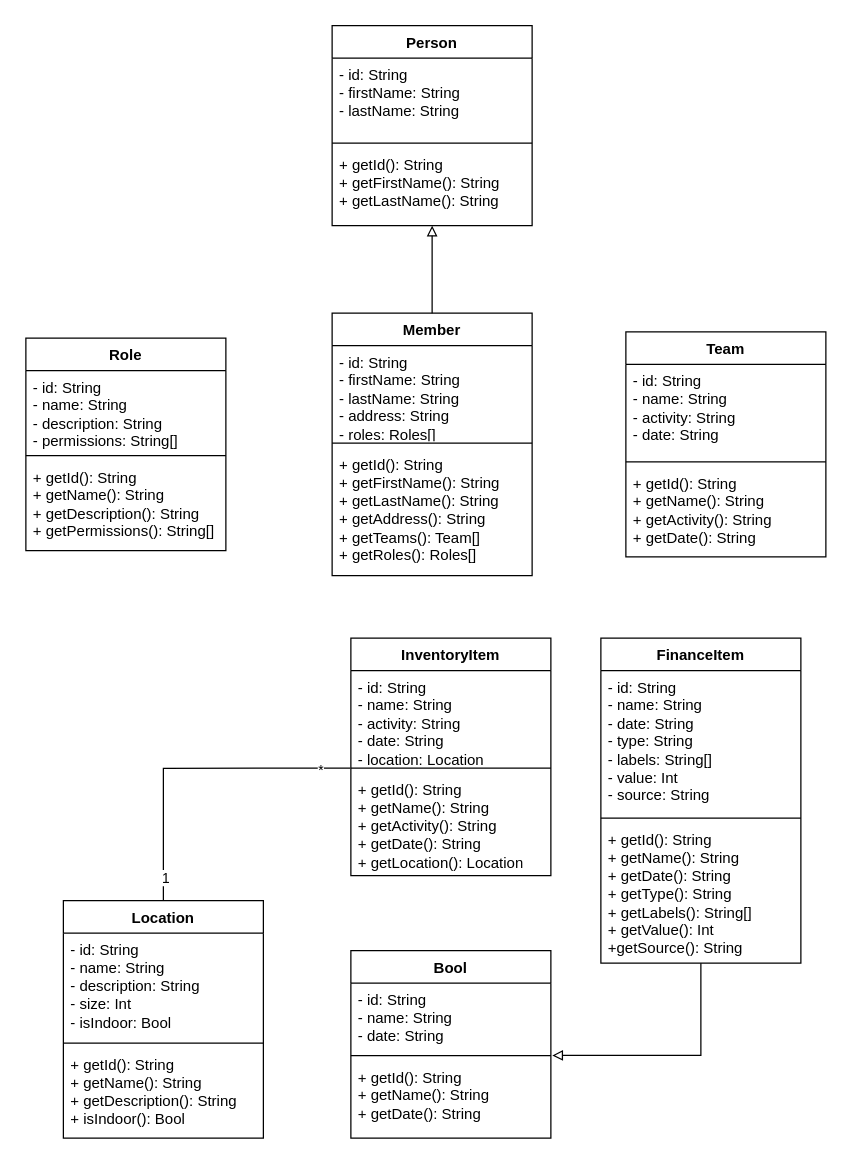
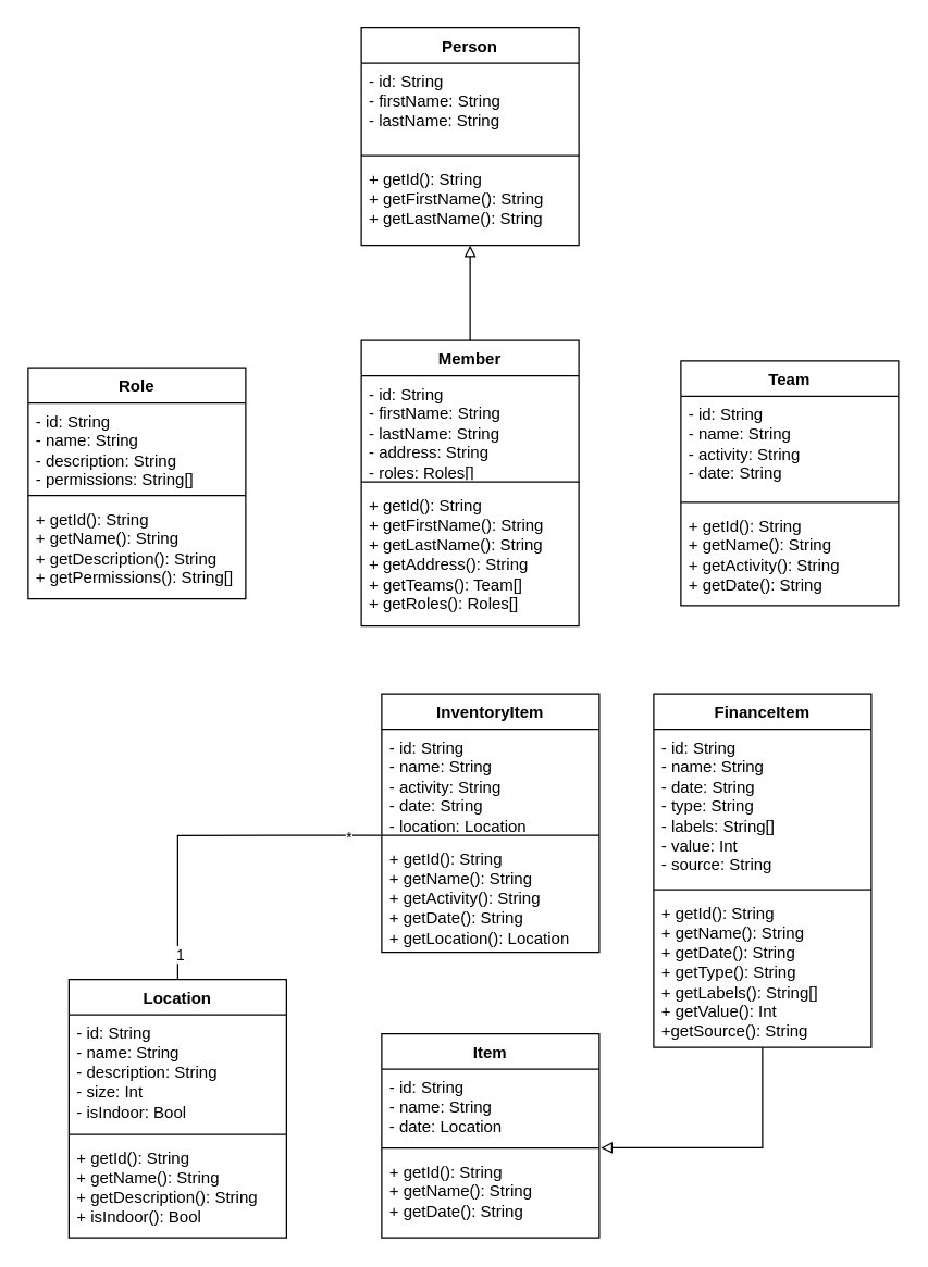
  <mxCell id="0" />
  <mxCell id="1" parent="0" />
  <mxCell id="2" value="Member" style="swimlane;fontStyle=1;align=center;verticalAlign=top;childLayout=stackLayout;horizontal=1;startSize=26;horizontalStack=0;resizeParent=1;resizeParentMax=0;resizeLast=0;collapsible=1;marginBottom=0;whiteSpace=wrap;html=1;" parent="1" vertex="1"><mxGeometry x="265" y="250" width="160" height="210" as="geometry"><mxRectangle x="90" y="110" width="90" height="30" as="alternateBounds" /></mxGeometry></mxCell>
  <mxCell id="3" value="- id: String&lt;br&gt;- firstName: String&lt;br&gt;- lastName: String&lt;br&gt;- address: String&lt;br&gt;- roles: Roles[]" style="text;strokeColor=none;fillColor=none;align=left;verticalAlign=top;spacingLeft=4;spacingRight=4;overflow=hidden;rotatable=0;points=[[0,0.5],[1,0.5]];portConstraint=eastwest;whiteSpace=wrap;html=1;" parent="2" vertex="1"><mxGeometry y="26" width="160" height="74" as="geometry" /></mxCell>
  <mxCell id="4" value="" style="line;strokeWidth=1;fillColor=none;align=left;verticalAlign=middle;spacingTop=-1;spacingLeft=3;spacingRight=3;rotatable=0;labelPosition=right;points=[];portConstraint=eastwest;strokeColor=inherit;" parent="2" vertex="1"><mxGeometry y="100" width="160" height="8" as="geometry" /></mxCell>
  <mxCell id="5" value="+ getId(): String&lt;br&gt;+ getFirstName(): String&lt;br&gt;+ getLastName(): String&lt;br&gt;+ getAddress(): String&lt;br&gt;+ getTeams(): Team[]&lt;br&gt;+ getRoles(): Roles[]" style="text;strokeColor=none;fillColor=none;align=left;verticalAlign=top;spacingLeft=4;spacingRight=4;overflow=hidden;rotatable=0;points=[[0,0.5],[1,0.5]];portConstraint=eastwest;whiteSpace=wrap;html=1;" parent="2" vertex="1"><mxGeometry y="108" width="160" height="102" as="geometry" /></mxCell>
  <mxCell id="6" value="Role" style="swimlane;fontStyle=1;align=center;verticalAlign=top;childLayout=stackLayout;horizontal=1;startSize=26;horizontalStack=0;resizeParent=1;resizeParentMax=0;resizeLast=0;collapsible=1;marginBottom=0;whiteSpace=wrap;html=1;" parent="1" vertex="1"><mxGeometry x="20" y="270" width="160" height="170" as="geometry" /></mxCell>
  <mxCell id="7" value="- id: String&lt;br&gt;- name: String&lt;br&gt;- description: String&lt;br&gt;- permissions: String[]" style="text;strokeColor=none;fillColor=none;align=left;verticalAlign=top;spacingLeft=4;spacingRight=4;overflow=hidden;rotatable=0;points=[[0,0.5],[1,0.5]];portConstraint=eastwest;whiteSpace=wrap;html=1;" parent="6" vertex="1"><mxGeometry y="26" width="160" height="64" as="geometry" /></mxCell>
  <mxCell id="8" value="" style="line;strokeWidth=1;fillColor=none;align=left;verticalAlign=middle;spacingTop=-1;spacingLeft=3;spacingRight=3;rotatable=0;labelPosition=right;points=[];portConstraint=eastwest;strokeColor=inherit;" parent="6" vertex="1"><mxGeometry y="90" width="160" height="8" as="geometry" /></mxCell>
  <mxCell id="9" value="+ getId(): String&lt;br&gt;+ getName(): String&lt;br&gt;+ getDescription(): String&lt;br&gt;+ getPermissions(): String[]" style="text;strokeColor=none;fillColor=none;align=left;verticalAlign=top;spacingLeft=4;spacingRight=4;overflow=hidden;rotatable=0;points=[[0,0.5],[1,0.5]];portConstraint=eastwest;whiteSpace=wrap;html=1;" parent="6" vertex="1"><mxGeometry y="98" width="160" height="72" as="geometry" /></mxCell>
  <mxCell id="10" value="Location" style="swimlane;fontStyle=1;align=center;verticalAlign=top;childLayout=stackLayout;horizontal=1;startSize=26;horizontalStack=0;resizeParent=1;resizeParentMax=0;resizeLast=0;collapsible=1;marginBottom=0;whiteSpace=wrap;html=1;" parent="1" vertex="1"><mxGeometry x="50" y="720" width="160" height="190" as="geometry" /></mxCell>
  <mxCell id="11" value="- id: String&lt;br&gt;- name: String&lt;br&gt;- description: String&lt;br&gt;- size: Int&lt;br&gt;- isIndoor: Bool" style="text;strokeColor=none;fillColor=none;align=left;verticalAlign=top;spacingLeft=4;spacingRight=4;overflow=hidden;rotatable=0;points=[[0,0.5],[1,0.5]];portConstraint=eastwest;whiteSpace=wrap;html=1;" parent="10" vertex="1"><mxGeometry y="26" width="160" height="84" as="geometry" /></mxCell>
  <mxCell id="12" value="" style="line;strokeWidth=1;fillColor=none;align=left;verticalAlign=middle;spacingTop=-1;spacingLeft=3;spacingRight=3;rotatable=0;labelPosition=right;points=[];portConstraint=eastwest;strokeColor=inherit;" parent="10" vertex="1"><mxGeometry y="110" width="160" height="8" as="geometry" /></mxCell>
  <mxCell id="13" value="+ getId(): String&lt;br&gt;+ getName(): String&lt;br&gt;+ getDescription(): String&lt;br&gt;+ isIndoor(): Bool" style="text;strokeColor=none;fillColor=none;align=left;verticalAlign=top;spacingLeft=4;spacingRight=4;overflow=hidden;rotatable=0;points=[[0,0.5],[1,0.5]];portConstraint=eastwest;whiteSpace=wrap;html=1;" parent="10" vertex="1"><mxGeometry y="118" width="160" height="72" as="geometry" /></mxCell>
  <mxCell id="14" value="Team" style="swimlane;fontStyle=1;align=center;verticalAlign=top;childLayout=stackLayout;horizontal=1;startSize=26;horizontalStack=0;resizeParent=1;resizeParentMax=0;resizeLast=0;collapsible=1;marginBottom=0;whiteSpace=wrap;html=1;" parent="1" vertex="1"><mxGeometry x="500" y="265" width="160" height="180" as="geometry" /></mxCell>
  <mxCell id="15" value="- id: String&lt;br&gt;- name: String&lt;br&gt;- activity: String&lt;br&gt;- date: String" style="text;strokeColor=none;fillColor=none;align=left;verticalAlign=top;spacingLeft=4;spacingRight=4;overflow=hidden;rotatable=0;points=[[0,0.5],[1,0.5]];portConstraint=eastwest;whiteSpace=wrap;html=1;" parent="14" vertex="1"><mxGeometry y="26" width="160" height="74" as="geometry" /></mxCell>
  <mxCell id="16" value="" style="line;strokeWidth=1;fillColor=none;align=left;verticalAlign=middle;spacingTop=-1;spacingLeft=3;spacingRight=3;rotatable=0;labelPosition=right;points=[];portConstraint=eastwest;strokeColor=inherit;" parent="14" vertex="1"><mxGeometry y="100" width="160" height="8" as="geometry" /></mxCell>
  <mxCell id="17" value="+ getId(): String&lt;br&gt;+ getName(): String&lt;br&gt;+ getActivity(): String&lt;br&gt;+ getDate(): String" style="text;strokeColor=none;fillColor=none;align=left;verticalAlign=top;spacingLeft=4;spacingRight=4;overflow=hidden;rotatable=0;points=[[0,0.5],[1,0.5]];portConstraint=eastwest;whiteSpace=wrap;html=1;" parent="14" vertex="1"><mxGeometry y="108" width="160" height="72" as="geometry" /></mxCell>
  <mxCell id="18" value="InventoryItem" style="swimlane;fontStyle=1;align=center;verticalAlign=top;childLayout=stackLayout;horizontal=1;startSize=26;horizontalStack=0;resizeParent=1;resizeParentMax=0;resizeLast=0;collapsible=1;marginBottom=0;whiteSpace=wrap;html=1;" parent="1" vertex="1"><mxGeometry x="280" y="510" width="160" height="190" as="geometry" /></mxCell>
  <mxCell id="19" value="- id: String&lt;br&gt;- name: String&lt;br&gt;- activity: String&lt;br&gt;- date: String&lt;br&gt;- location: Location" style="text;strokeColor=none;fillColor=none;align=left;verticalAlign=top;spacingLeft=4;spacingRight=4;overflow=hidden;rotatable=0;points=[[0,0.5],[1,0.5]];portConstraint=eastwest;whiteSpace=wrap;html=1;" parent="18" vertex="1"><mxGeometry y="26" width="160" height="74" as="geometry" /></mxCell>
  <mxCell id="20" value="" style="line;strokeWidth=1;fillColor=none;align=left;verticalAlign=middle;spacingTop=-1;spacingLeft=3;spacingRight=3;rotatable=0;labelPosition=right;points=[];portConstraint=eastwest;strokeColor=inherit;" parent="18" vertex="1"><mxGeometry y="100" width="160" height="8" as="geometry" /></mxCell>
  <mxCell id="21" value="+ getId(): String&lt;br&gt;+ getName(): String&lt;br&gt;+ getActivity(): String&lt;br&gt;+ getDate(): String&lt;br&gt;+ getLocation(): Location" style="text;strokeColor=none;fillColor=none;align=left;verticalAlign=top;spacingLeft=4;spacingRight=4;overflow=hidden;rotatable=0;points=[[0,0.5],[1,0.5]];portConstraint=eastwest;whiteSpace=wrap;html=1;" parent="18" vertex="1"><mxGeometry y="108" width="160" height="82" as="geometry" /></mxCell>
  <mxCell id="22" value="FinanceItem" style="swimlane;fontStyle=1;align=center;verticalAlign=top;childLayout=stackLayout;horizontal=1;startSize=26;horizontalStack=0;resizeParent=1;resizeParentMax=0;resizeLast=0;collapsible=1;marginBottom=0;whiteSpace=wrap;html=1;" vertex="1" parent="1"><mxGeometry x="480" y="510" width="160" height="260" as="geometry" /></mxCell>
  <mxCell id="23" value="- id: String&lt;br&gt;- name: String&lt;br&gt;- date: String&lt;br&gt;- type: String&lt;br&gt;- labels: String[]&lt;br&gt;- value: Int&lt;br&gt;- source: String" style="text;strokeColor=none;fillColor=none;align=left;verticalAlign=top;spacingLeft=4;spacingRight=4;overflow=hidden;rotatable=0;points=[[0,0.5],[1,0.5]];portConstraint=eastwest;whiteSpace=wrap;html=1;" vertex="1" parent="22"><mxGeometry y="26" width="160" height="114" as="geometry" /></mxCell>
  <mxCell id="24" value="" style="line;strokeWidth=1;fillColor=none;align=left;verticalAlign=middle;spacingTop=-1;spacingLeft=3;spacingRight=3;rotatable=0;labelPosition=right;points=[];portConstraint=eastwest;strokeColor=inherit;" vertex="1" parent="22"><mxGeometry y="140" width="160" height="8" as="geometry" /></mxCell>
  <mxCell id="25" value="+ getId(): String&lt;br&gt;+ getName(): String&lt;br&gt;+ getDate(): String&lt;br&gt;+ getType(): String&lt;br&gt;+ getLabels(): String[]&lt;br&gt;+ getValue(): Int&lt;br&gt;+getSource(): String" style="text;strokeColor=none;fillColor=none;align=left;verticalAlign=top;spacingLeft=4;spacingRight=4;overflow=hidden;rotatable=0;points=[[0,0.5],[1,0.5]];portConstraint=eastwest;whiteSpace=wrap;html=1;" vertex="1" parent="22"><mxGeometry y="148" width="160" height="112" as="geometry" /></mxCell>
- <mxCell id="26" value="Bool" style="swimlane;fontStyle=1;align=center;verticalAlign=top;childLayout=stackLayout;horizontal=1;startSize=26;horizontalStack=0;resizeParent=1;resizeParentMax=0;resizeLast=0;collapsible=1;marginBottom=0;whiteSpace=wrap;html=1;" vertex="1" parent="1"><mxGeometry x="280" y="760" width="160" height="150" as="geometry" /></mxCell>
- <mxCell id="27" value="- id: String&lt;br&gt;- name: String&lt;br&gt;- date: String" style="text;strokeColor=none;fillColor=none;align=left;verticalAlign=top;spacingLeft=4;spacingRight=4;overflow=hidden;rotatable=0;points=[[0,0.5],[1,0.5]];portConstraint=eastwest;whiteSpace=wrap;html=1;" vertex="1" parent="26"><mxGeometry y="26" width="160" height="54" as="geometry" /></mxCell>
+ <mxCell id="26" value="Item" style="swimlane;fontStyle=1;align=center;verticalAlign=top;childLayout=stackLayout;horizontal=1;startSize=26;horizontalStack=0;resizeParent=1;resizeParentMax=0;resizeLast=0;collapsible=1;marginBottom=0;whiteSpace=wrap;html=1;" vertex="1" parent="1"><mxGeometry x="280" y="760" width="160" height="150" as="geometry" /></mxCell>
+ <mxCell id="27" value="- id: String&lt;br&gt;- name: String&lt;br&gt;- date: Location" style="text;strokeColor=none;fillColor=none;align=left;verticalAlign=top;spacingLeft=4;spacingRight=4;overflow=hidden;rotatable=0;points=[[0,0.5],[1,0.5]];portConstraint=eastwest;whiteSpace=wrap;html=1;" vertex="1" parent="26"><mxGeometry y="26" width="160" height="54" as="geometry" /></mxCell>
  <mxCell id="28" value="" style="line;strokeWidth=1;fillColor=none;align=left;verticalAlign=middle;spacingTop=-1;spacingLeft=3;spacingRight=3;rotatable=0;labelPosition=right;points=[];portConstraint=eastwest;strokeColor=inherit;" vertex="1" parent="26"><mxGeometry y="80" width="160" height="8" as="geometry" /></mxCell>
  <mxCell id="29" value="+ getId(): String&lt;br&gt;+ getName(): String&lt;br&gt;+ getDate(): String" style="text;strokeColor=none;fillColor=none;align=left;verticalAlign=top;spacingLeft=4;spacingRight=4;overflow=hidden;rotatable=0;points=[[0,0.5],[1,0.5]];portConstraint=eastwest;whiteSpace=wrap;html=1;" vertex="1" parent="26"><mxGeometry y="88" width="160" height="62" as="geometry" /></mxCell>
  <mxCell id="30" value="Person" style="swimlane;fontStyle=1;align=center;verticalAlign=top;childLayout=stackLayout;horizontal=1;startSize=26;horizontalStack=0;resizeParent=1;resizeParentMax=0;resizeLast=0;collapsible=1;marginBottom=0;whiteSpace=wrap;html=1;" vertex="1" parent="1"><mxGeometry x="265" y="20" width="160" height="160" as="geometry" /></mxCell>
  <mxCell id="31" value="- id: String&lt;br&gt;- firstName: String&lt;br&gt;- lastName: String" style="text;strokeColor=none;fillColor=none;align=left;verticalAlign=top;spacingLeft=4;spacingRight=4;overflow=hidden;rotatable=0;points=[[0,0.5],[1,0.5]];portConstraint=eastwest;whiteSpace=wrap;html=1;" vertex="1" parent="30"><mxGeometry y="26" width="160" height="64" as="geometry" /></mxCell>
  <mxCell id="32" value="" style="line;strokeWidth=1;fillColor=none;align=left;verticalAlign=middle;spacingTop=-1;spacingLeft=3;spacingRight=3;rotatable=0;labelPosition=right;points=[];portConstraint=eastwest;strokeColor=inherit;" vertex="1" parent="30"><mxGeometry y="90" width="160" height="8" as="geometry" /></mxCell>
  <mxCell id="33" value="+ getId(): String&lt;br&gt;+ getFirstName(): String&lt;br&gt;+ getLastName(): String" style="text;strokeColor=none;fillColor=none;align=left;verticalAlign=top;spacingLeft=4;spacingRight=4;overflow=hidden;rotatable=0;points=[[0,0.5],[1,0.5]];portConstraint=eastwest;whiteSpace=wrap;html=1;" vertex="1" parent="30"><mxGeometry y="98" width="160" height="62" as="geometry" /></mxCell>
  <mxCell id="34" style="edgeStyle=orthogonalEdgeStyle;rounded=0;orthogonalLoop=1;jettySize=auto;html=1;entryX=1.007;entryY=-0.067;entryDx=0;entryDy=0;entryPerimeter=0;endArrow=block;endFill=0;" edge="1" parent="1" source="22" target="29"><mxGeometry relative="1" as="geometry" /></mxCell>
  <mxCell id="35" style="edgeStyle=orthogonalEdgeStyle;rounded=0;orthogonalLoop=1;jettySize=auto;html=1;entryX=-0.003;entryY=-0.048;entryDx=0;entryDy=0;entryPerimeter=0;endArrow=none;endFill=0;" edge="1" parent="1" source="10" target="21"><mxGeometry relative="1" as="geometry" /></mxCell>
  <mxCell id="36" value="*" style="edgeLabel;html=1;align=center;verticalAlign=middle;resizable=0;points=[];" vertex="1" connectable="0" parent="35"><mxGeometry x="0.811" y="-1" relative="1" as="geometry"><mxPoint as="offset" /></mxGeometry></mxCell>
  <mxCell id="37" value="1" style="edgeLabel;html=1;align=center;verticalAlign=middle;resizable=0;points=[];" vertex="1" connectable="0" parent="35"><mxGeometry x="-0.855" y="-1" relative="1" as="geometry"><mxPoint as="offset" /></mxGeometry></mxCell>
  <mxCell id="38" style="edgeStyle=orthogonalEdgeStyle;rounded=0;orthogonalLoop=1;jettySize=auto;html=1;entryX=0.5;entryY=1;entryDx=0;entryDy=0;entryPerimeter=0;endArrow=block;endFill=0;" edge="1" parent="1" source="2" target="33"><mxGeometry relative="1" as="geometry" /></mxCell>
